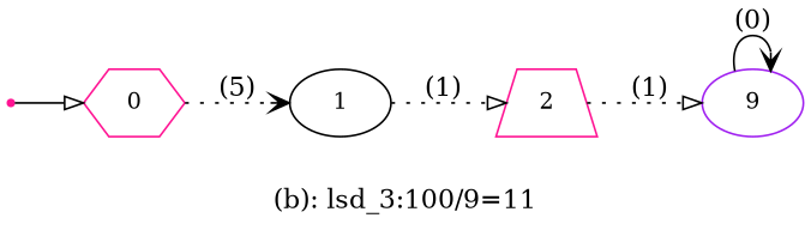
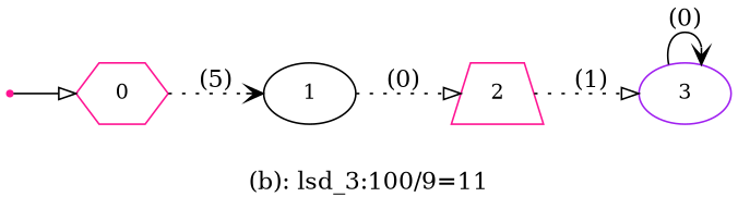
  digraph {
    label="(b): lsd_3:100/9=11"
    rankdir=LR
    node [color=deeppink fontsize=12 shape=ellipse]
    edge [arrowhead=onormal style=dotted]
    n1 [label=0 shape=hexagon]
    n2 [color=black label=1]
    n3 [label=2 shape=trapezium]
-   n4 [color=purple label=9]
+   n4 [color=purple label=3]
    n5 [label=3 shape=point]
    n1 -> n2 [arrowhead=vee label="(5)"]
-   n2 -> n3 [label="(1)"]
+   n2 -> n3 [label="(0)"]
    n3 -> n4 [label="(1)"]
    n4 -> n4 [arrowhead=vee label="(0)" style=solid]
    n5 -> n1 [style=solid]
  }
